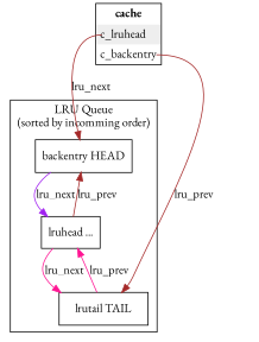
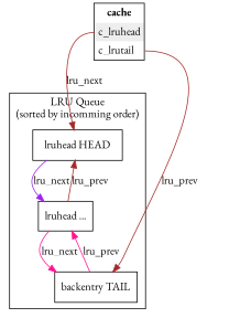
  digraph {
    fontname="EB Garamond"
    node [fontname="EB Garamond" shape=record]
    edge [color=brown fontname="EB Garamond"]
-   n1 [label="backentry HEAD"]
+   n1 [label="lruhead HEAD"]
    n2 [label="lruhead ..."]
-   n3 [label="lrutail TAIL"]
-   n4 [label=<         <table border="1" cellborder="0" cellspacing="0" cellpadding="4">             <tr><td><b>cache</b></td></tr>             <tr> <td PORT="lru_head" bgcolor="#EEEEEE" align="left">c_lruhead</td> </tr>             <tr> <td PORT="lru_tail" align="left">c_backentry</td> </tr>         </table>> margin=0 shape=none]
+   n3 [label="backentry TAIL"]
+   n4 [label=<         <table border="1" cellborder="0" cellspacing="0" cellpadding="4">             <tr><td><b>cache</b></td></tr>             <tr> <td PORT="lru_head" bgcolor="#EEEEEE" align="left">c_lruhead</td> </tr>             <tr> <td PORT="lru_tail" align="left">c_lrutail</td> </tr>         </table>> margin=0 shape=none]
    subgraph cluster_1 {
      label="LRU Queue\n(sorted by incomming order)"
      n1
      n2
      n3
    }
    n1 -> n2 [color=purple label=lru_next]
    n2 -> n1 [label=lru_prev]
    n2 -> n3 [color=deeppink label=lru_next]
    n3 -> n2 [color=deeppink label=lru_prev]
    n4 -> n1 [label=lru_next tailport=lru_head]
    n4 -> n3 [label=lru_prev tailport=lru_tail]
  }
